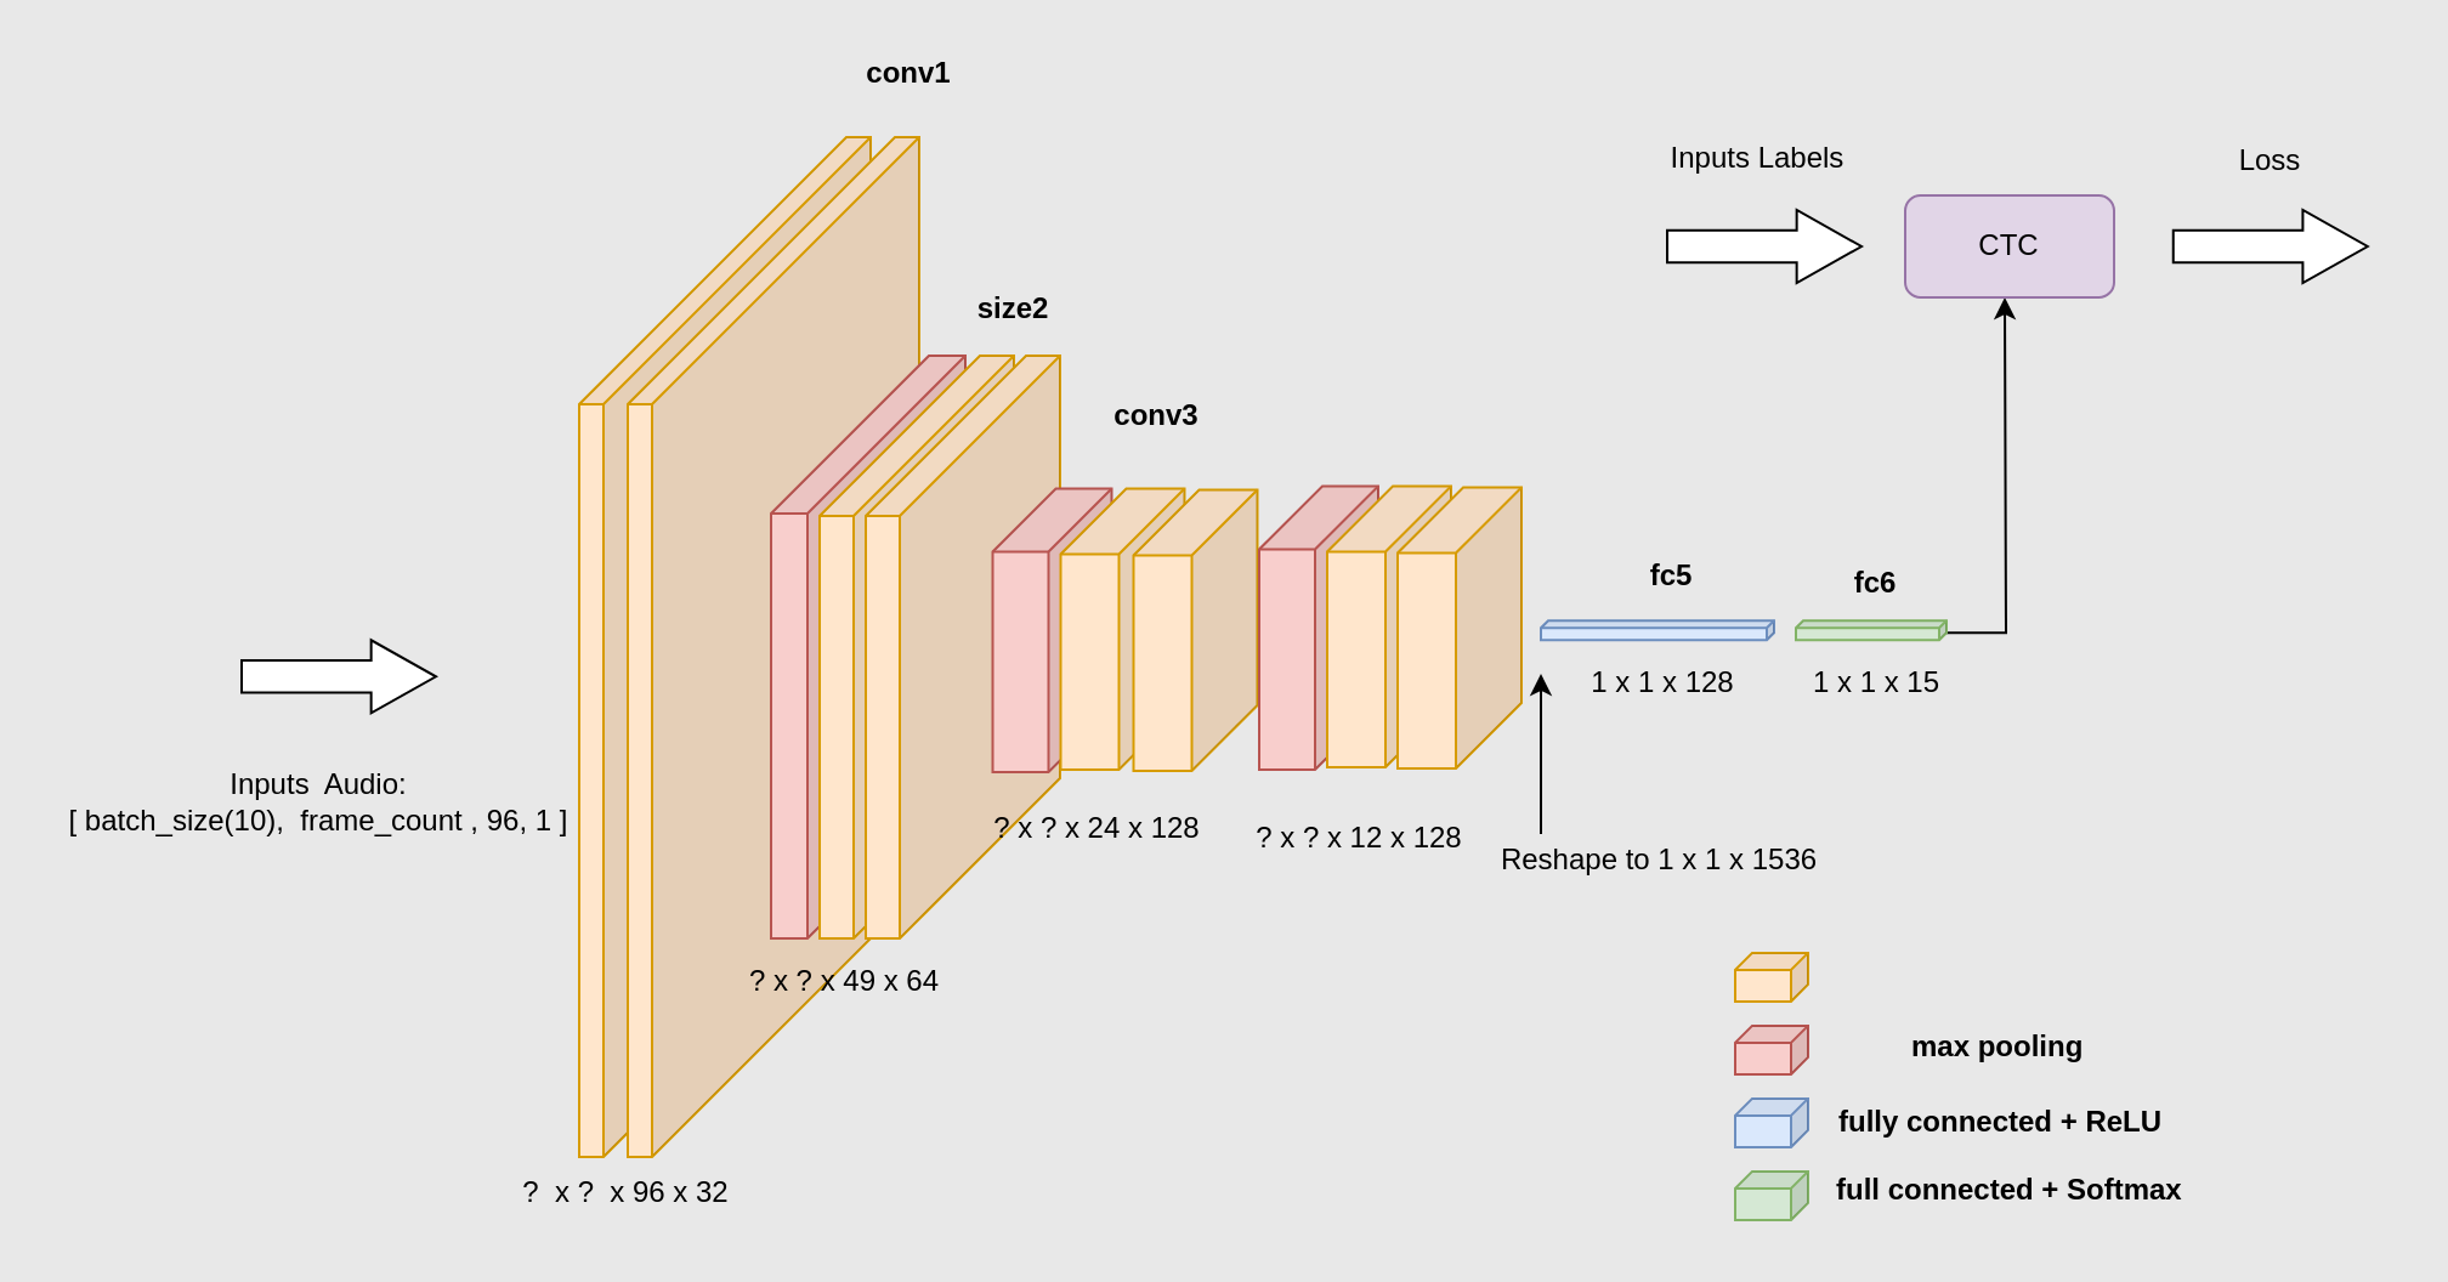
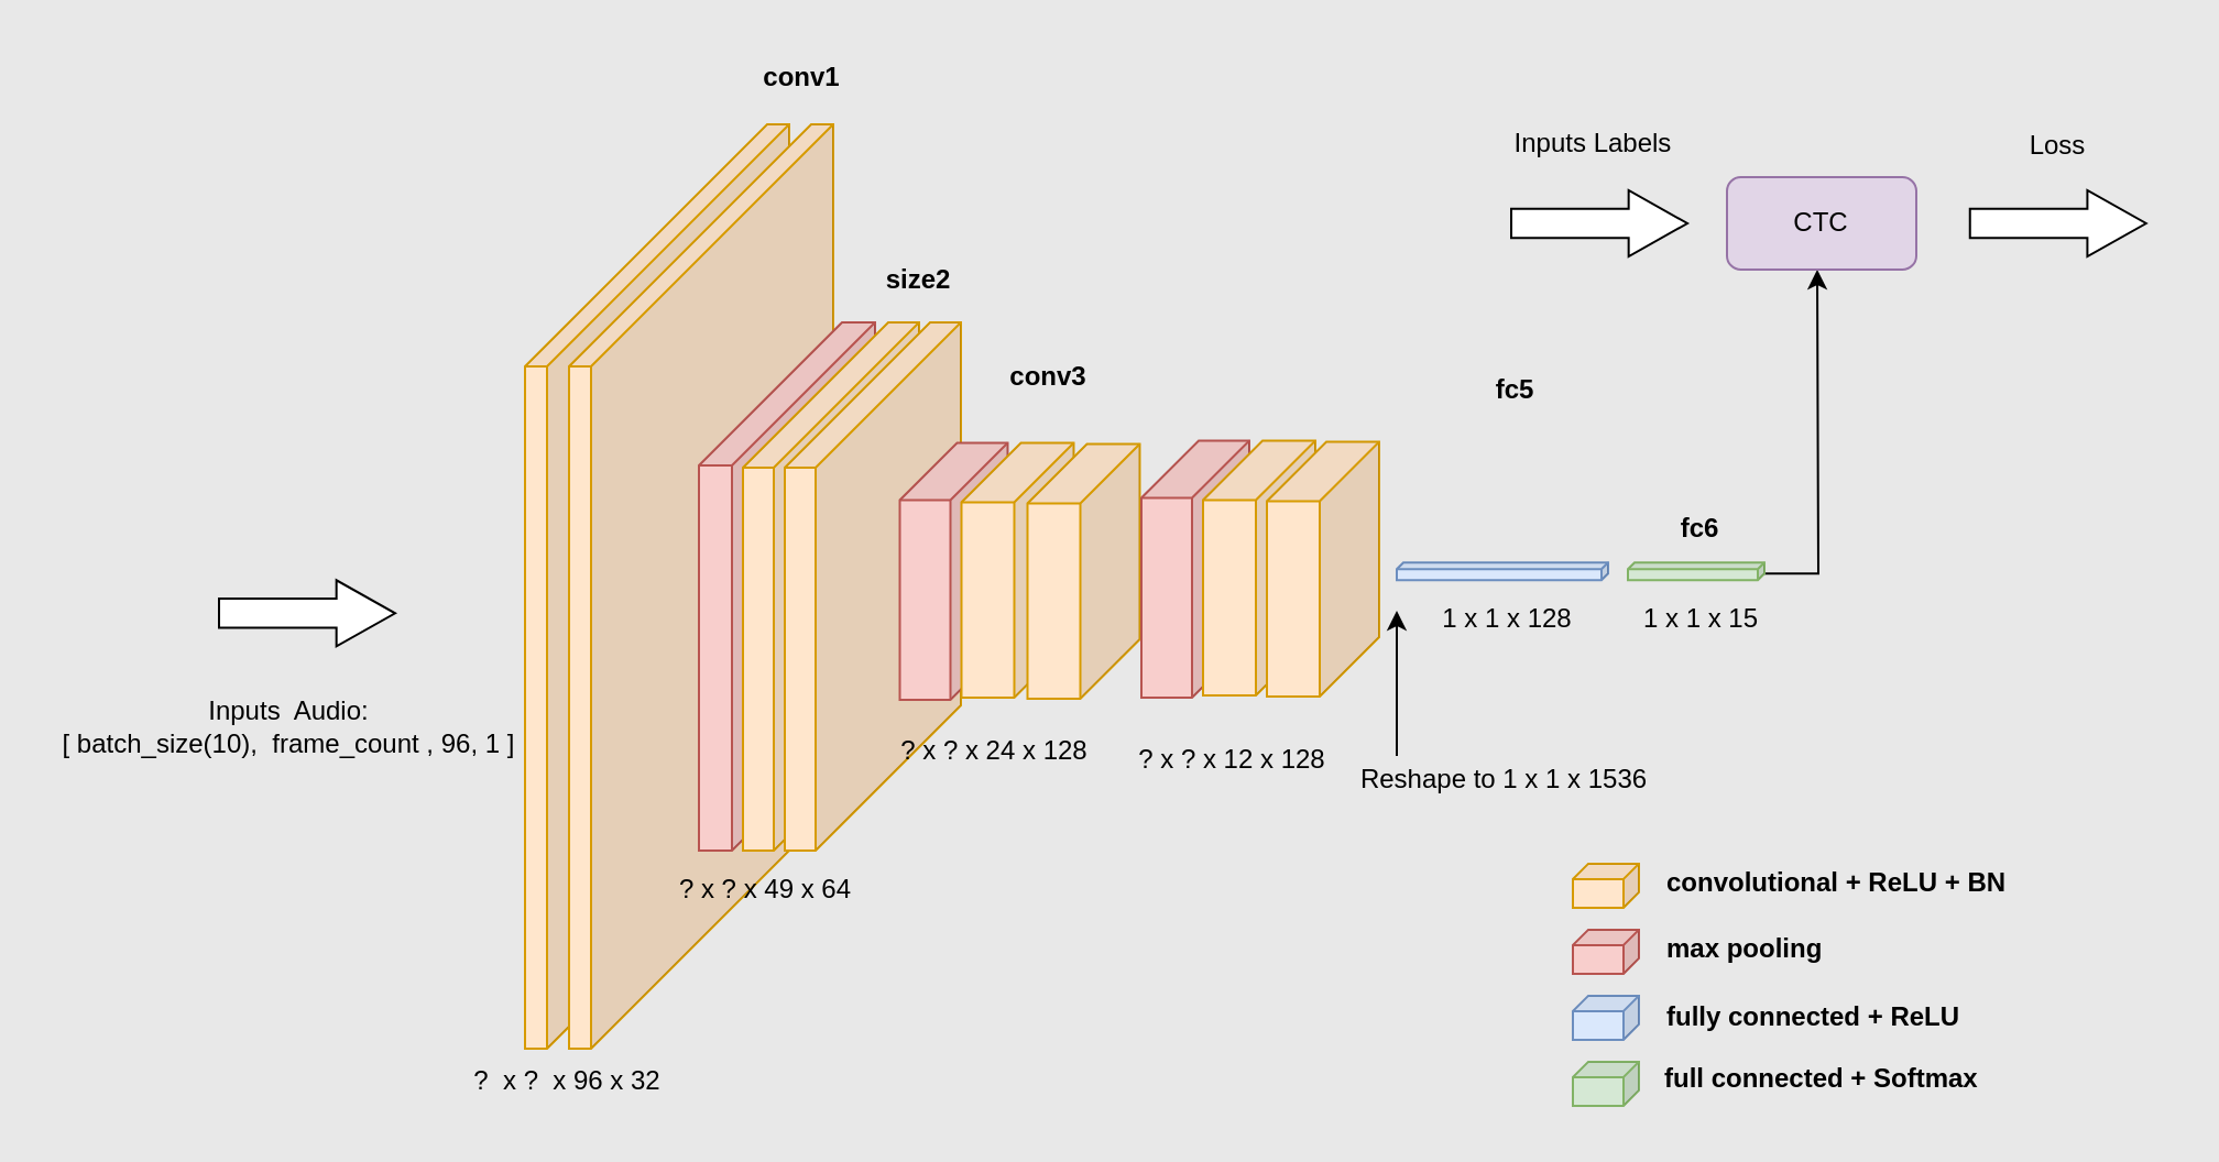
  <mxCell id="0" />
  <mxCell id="1" parent="0" />
  <mxCell id="2" value="" style="shape=cube;whiteSpace=wrap;html=1;boundedLbl=1;backgroundOutline=1;darkOpacity=0.05;darkOpacity2=0.1;size=110;direction=east;flipH=1;fillColor=#ffe6cc;strokeColor=#d79b00;" parent="1" vertex="1"><mxGeometry x="238" y="56" width="120" height="420" as="geometry" /></mxCell>
  <mxCell id="3" value="" style="shape=cube;whiteSpace=wrap;html=1;boundedLbl=1;backgroundOutline=1;darkOpacity=0.05;darkOpacity2=0.1;size=110;direction=east;flipH=1;fillColor=#ffe6cc;strokeColor=#d79b00;" parent="1" vertex="1"><mxGeometry x="258" y="56" width="120" height="420" as="geometry" /></mxCell>
  <mxCell id="4" value="" style="shape=cube;whiteSpace=wrap;html=1;boundedLbl=1;backgroundOutline=1;darkOpacity=0.05;darkOpacity2=0.1;size=65;direction=east;flipH=1;fillColor=#f8cecc;strokeColor=#b85450;" parent="1" vertex="1"><mxGeometry x="317" y="146" width="80" height="240" as="geometry" /></mxCell>
  <mxCell id="5" value="" style="shape=cube;whiteSpace=wrap;html=1;boundedLbl=1;backgroundOutline=1;darkOpacity=0.05;darkOpacity2=0.1;size=66;direction=east;flipH=1;fillColor=#ffe6cc;strokeColor=#d79b00;" parent="1" vertex="1"><mxGeometry x="337" y="146" width="80" height="240" as="geometry" /></mxCell>
  <mxCell id="6" value="" style="shape=cube;whiteSpace=wrap;html=1;boundedLbl=1;backgroundOutline=1;darkOpacity=0.05;darkOpacity2=0.1;size=66;direction=east;flipH=1;fillColor=#ffe6cc;strokeColor=#d79b00;" parent="1" vertex="1"><mxGeometry x="356" y="146" width="80" height="240" as="geometry" /></mxCell>
  <mxCell id="7" value="" style="shape=cube;whiteSpace=wrap;html=1;boundedLbl=1;backgroundOutline=1;darkOpacity=0.05;darkOpacity2=0.1;size=26;direction=east;flipH=1;fillColor=#f8cecc;strokeColor=#b85450;" parent="1" vertex="1"><mxGeometry x="408.25" y="200.76" width="49" height="116.75" as="geometry" /></mxCell>
  <mxCell id="8" value="" style="shape=cube;whiteSpace=wrap;html=1;boundedLbl=1;backgroundOutline=1;darkOpacity=0.05;darkOpacity2=0.1;size=3;direction=east;flipH=1;fillColor=#dae8fc;strokeColor=#6c8ebf;" parent="1" vertex="1"><mxGeometry x="634" y="255.12" width="96" height="8" as="geometry" /></mxCell>
  <mxCell id="9" value="" style="shape=cube;whiteSpace=wrap;html=1;boundedLbl=1;backgroundOutline=1;darkOpacity=0.05;darkOpacity2=0.1;size=7;direction=east;flipH=1;fillColor=#ffe6cc;strokeColor=#d79b00;" parent="1" vertex="1"><mxGeometry x="714" y="391.94" width="30" height="20" as="geometry" /></mxCell>
  <mxCell id="10" value="" style="shape=cube;whiteSpace=wrap;html=1;boundedLbl=1;backgroundOutline=1;darkOpacity=0.05;darkOpacity2=0.1;size=7;direction=east;flipH=1;fillColor=#f8cecc;strokeColor=#b85450;" parent="1" vertex="1"><mxGeometry x="714" y="421.94" width="30" height="20" as="geometry" /></mxCell>
  <mxCell id="11" value="" style="shape=cube;whiteSpace=wrap;html=1;boundedLbl=1;backgroundOutline=1;darkOpacity=0.05;darkOpacity2=0.1;size=7;direction=east;flipH=1;fillColor=#dae8fc;strokeColor=#6c8ebf;" parent="1" vertex="1"><mxGeometry x="714" y="451.94" width="30" height="20" as="geometry" /></mxCell>
  <mxCell id="12" style="edgeStyle=orthogonalEdgeStyle;rounded=0;orthogonalLoop=1;jettySize=auto;html=1;exitX=0;exitY=0;exitDx=0;exitDy=5;exitPerimeter=0;" edge="1" parent="1" source="13"><mxGeometry relative="1" as="geometry"><mxPoint x="825" y="122" as="targetPoint" /></mxGeometry></mxCell>
  <mxCell id="13" value="" style="shape=cube;whiteSpace=wrap;html=1;boundedLbl=1;backgroundOutline=1;darkOpacity=0.05;darkOpacity2=0.1;size=3;direction=east;flipH=1;fillColor=#d5e8d4;strokeColor=#82b366;" parent="1" vertex="1"><mxGeometry x="739" y="255.13" width="62" height="8" as="geometry" /></mxCell>
  <mxCell id="14" value="" style="shape=cube;whiteSpace=wrap;html=1;boundedLbl=1;backgroundOutline=1;darkOpacity=0.05;darkOpacity2=0.1;size=7;direction=east;flipH=1;fillColor=#d5e8d4;strokeColor=#82b366;" parent="1" vertex="1"><mxGeometry x="714" y="481.94" width="30" height="20" as="geometry" /></mxCell>
- <mxCell id="15" value="&lt;b&gt;conv1&lt;/b&gt;" style="text;html=1;strokeColor=none;fillColor=none;align=center;verticalAlign=middle;whiteSpace=wrap;rounded=0;" parent="1" vertex="1"><mxGeometry x="354" y="15" width="40" height="30" as="geometry" /></mxCell>
+ <mxCell id="15" value="&lt;b&gt;conv1&lt;/b&gt;" style="text;html=1;strokeColor=none;fillColor=none;align=center;verticalAlign=middle;whiteSpace=wrap;rounded=0;" parent="1" vertex="1"><mxGeometry x="344" y="20" width="40" height="30" as="geometry" /></mxCell>
  <mxCell id="16" value="&lt;b&gt;size2&lt;/b&gt;" style="text;html=1;strokeColor=none;fillColor=none;align=center;verticalAlign=middle;whiteSpace=wrap;rounded=0;" parent="1" vertex="1"><mxGeometry x="397" y="112" width="40" height="30" as="geometry" /></mxCell>
  <mxCell id="17" value="&lt;b&gt;conv3&lt;/b&gt;" style="text;html=1;strokeColor=none;fillColor=none;align=center;verticalAlign=middle;whiteSpace=wrap;rounded=0;" parent="1" vertex="1"><mxGeometry x="456" y="156" width="40" height="30" as="geometry" /></mxCell>
- <mxCell id="18" value="&lt;b&gt;fc5&lt;/b&gt;" style="text;html=1;strokeColor=none;fillColor=none;align=center;verticalAlign=middle;whiteSpace=wrap;rounded=0;" parent="1" vertex="1"><mxGeometry x="668" y="222" width="40" height="30" as="geometry" /></mxCell>
+ <mxCell id="18" value="&lt;b&gt;fc5&lt;/b&gt;" style="text;html=1;strokeColor=none;fillColor=none;align=center;verticalAlign=middle;whiteSpace=wrap;rounded=0;" parent="1" vertex="1"><mxGeometry x="668" y="162" width="40" height="30" as="geometry" /></mxCell>
  <mxCell id="19" value="&lt;b&gt;fc6&lt;br&gt;&lt;/b&gt;" style="text;html=1;strokeColor=none;fillColor=none;align=center;verticalAlign=middle;whiteSpace=wrap;rounded=0;" parent="1" vertex="1"><mxGeometry x="752" y="225.13" width="40" height="30" as="geometry" /></mxCell>
  <mxCell id="20" value="?&amp;nbsp; x ?&amp;nbsp; x 96 x 32" style="text;html=1;strokeColor=none;fillColor=none;align=center;verticalAlign=middle;whiteSpace=wrap;rounded=0;" parent="1" vertex="1"><mxGeometry x="208" y="476" width="99" height="30" as="geometry" /></mxCell>
  <mxCell id="21" value="? x ? x 49 x 64" style="text;html=1;strokeColor=none;fillColor=none;align=center;verticalAlign=middle;whiteSpace=wrap;rounded=0;" parent="1" vertex="1"><mxGeometry x="303.75" y="392" width="86.5" height="24" as="geometry" /></mxCell>
  <mxCell id="22" value="? x ? x 24 x 128" style="text;html=1;strokeColor=none;fillColor=none;align=center;verticalAlign=middle;whiteSpace=wrap;rounded=0;" parent="1" vertex="1"><mxGeometry x="407" y="325.99" width="89" height="30" as="geometry" /></mxCell>
  <mxCell id="23" value="1 x 1 x 128" style="text;html=1;strokeColor=none;fillColor=none;align=center;verticalAlign=middle;whiteSpace=wrap;rounded=0;" parent="1" vertex="1"><mxGeometry x="645.5" y="269.13" width="77" height="24" as="geometry" /></mxCell>
- <mxCell id="25" value="max pooling" style="text;html=1;strokeColor=none;fillColor=none;align=left;verticalAlign=middle;whiteSpace=wrap;rounded=0;fontStyle=1" parent="1" vertex="1"><mxGeometry x="785" y="419" width="138" height="23.88" as="geometry" /></mxCell>
+ <mxCell id="24" value="convolutional + ReLU + BN" style="text;html=1;strokeColor=none;fillColor=none;align=left;verticalAlign=middle;whiteSpace=wrap;rounded=0;fontStyle=1" parent="1" vertex="1"><mxGeometry x="755" y="389" width="166" height="23.88" as="geometry" /></mxCell>
+ <mxCell id="25" value="max pooling" style="text;html=1;strokeColor=none;fillColor=none;align=left;verticalAlign=middle;whiteSpace=wrap;rounded=0;fontStyle=1" parent="1" vertex="1"><mxGeometry x="755" y="419" width="138" height="23.88" as="geometry" /></mxCell>
  <mxCell id="26" value="fully connected + ReLU" style="text;html=1;strokeColor=none;fillColor=none;align=left;verticalAlign=middle;whiteSpace=wrap;rounded=0;fontStyle=1" parent="1" vertex="1"><mxGeometry x="755" y="450.06" width="138" height="23.88" as="geometry" /></mxCell>
  <mxCell id="27" value="full connected + Softmax" style="text;html=1;strokeColor=none;fillColor=none;align=left;verticalAlign=middle;whiteSpace=wrap;rounded=0;fontStyle=1" parent="1" vertex="1"><mxGeometry x="754" y="478.06" width="157" height="23.88" as="geometry" /></mxCell>
  <mxCell id="28" value="" style="html=1;shadow=0;dashed=0;align=center;verticalAlign=middle;shape=mxgraph.arrows2.arrow;dy=0.56;dx=26.67;notch=0;" parent="1" vertex="1"><mxGeometry x="99" y="263.13" width="80" height="30" as="geometry" /></mxCell>
  <mxCell id="29" value="Inputs&amp;nbsp; Audio:&lt;br&gt;[ batch_size(10),&amp;nbsp; frame_count , 96, 1 ]" style="text;html=1;strokeColor=none;fillColor=none;align=center;verticalAlign=middle;whiteSpace=wrap;rounded=0;" parent="1" vertex="1"><mxGeometry x="20.5" y="303.14" width="219.5" height="52.87" as="geometry" /></mxCell>
  <mxCell id="30" value="? x ? x 12&amp;nbsp;x 128" style="text;html=1;strokeColor=none;fillColor=none;align=center;verticalAlign=middle;whiteSpace=wrap;rounded=0;" vertex="1" parent="1"><mxGeometry x="514.5" y="330" width="89" height="30" as="geometry" /></mxCell>
  <mxCell id="31" value="1 x 1 x 15" style="text;html=1;strokeColor=none;fillColor=none;align=center;verticalAlign=middle;whiteSpace=wrap;rounded=0;" vertex="1" parent="1"><mxGeometry x="734" y="269.13" width="77" height="24" as="geometry" /></mxCell>
  <mxCell id="32" value="CTC" style="rounded=1;whiteSpace=wrap;html=1;fillColor=#e1d5e7;strokeColor=#9673a6;gradientColor=none;gradientDirection=north;fillStyle=auto;" vertex="1" parent="1"><mxGeometry x="784" y="80" width="86" height="42" as="geometry" /></mxCell>
  <mxCell id="33" value="" style="html=1;shadow=0;dashed=0;align=center;verticalAlign=middle;shape=mxgraph.arrows2.arrow;dy=0.56;dx=26.67;notch=0;" vertex="1" parent="1"><mxGeometry x="686" y="86" width="80" height="30" as="geometry" /></mxCell>
  <mxCell id="34" value="Inputs Labels" style="text;html=1;strokeColor=none;fillColor=none;align=center;verticalAlign=middle;whiteSpace=wrap;rounded=0;" vertex="1" parent="1"><mxGeometry x="672" y="49" width="102.75" height="31" as="geometry" /></mxCell>
  <mxCell id="35" value="" style="shape=cube;whiteSpace=wrap;html=1;boundedLbl=1;backgroundOutline=1;darkOpacity=0.05;darkOpacity2=0.1;size=27;direction=east;flipH=1;fillColor=#ffe6cc;strokeColor=#d79b00;" vertex="1" parent="1"><mxGeometry x="436.25" y="200.76" width="51" height="115.75" as="geometry" /></mxCell>
  <mxCell id="36" value="" style="shape=cube;whiteSpace=wrap;html=1;boundedLbl=1;backgroundOutline=1;darkOpacity=0.05;darkOpacity2=0.1;size=27;direction=east;flipH=1;fillColor=#ffe6cc;strokeColor=#d79b00;" vertex="1" parent="1"><mxGeometry x="466.25" y="201.26" width="51" height="115.75" as="geometry" /></mxCell>
  <mxCell id="37" value="" style="shape=cube;whiteSpace=wrap;html=1;boundedLbl=1;backgroundOutline=1;darkOpacity=0.05;darkOpacity2=0.1;size=26;direction=east;flipH=1;fillColor=#f8cecc;strokeColor=#b85450;" vertex="1" parent="1"><mxGeometry x="518" y="199.76" width="49" height="116.75" as="geometry" /></mxCell>
  <mxCell id="38" value="" style="shape=cube;whiteSpace=wrap;html=1;boundedLbl=1;backgroundOutline=1;darkOpacity=0.05;darkOpacity2=0.1;size=27;direction=east;flipH=1;fillColor=#ffe6cc;strokeColor=#d79b00;" vertex="1" parent="1"><mxGeometry x="546" y="199.76" width="51" height="115.75" as="geometry" /></mxCell>
  <mxCell id="39" value="" style="shape=cube;whiteSpace=wrap;html=1;boundedLbl=1;backgroundOutline=1;darkOpacity=0.05;darkOpacity2=0.1;size=27;direction=east;flipH=1;fillColor=#ffe6cc;strokeColor=#d79b00;" vertex="1" parent="1"><mxGeometry x="575" y="200.26" width="51" height="115.75" as="geometry" /></mxCell>
  <mxCell id="40" value="" style="html=1;shadow=0;dashed=0;align=center;verticalAlign=middle;shape=mxgraph.arrows2.arrow;dy=0.56;dx=26.67;notch=0;" vertex="1" parent="1"><mxGeometry x="894.38" y="86" width="80" height="30" as="geometry" /></mxCell>
  <mxCell id="41" value="Loss" style="text;html=1;strokeColor=none;fillColor=none;align=center;verticalAlign=middle;whiteSpace=wrap;rounded=0;" vertex="1" parent="1"><mxGeometry x="883" y="50" width="102.75" height="31" as="geometry" /></mxCell>
  <mxCell id="42" value="" style="endArrow=classic;html=1;rounded=0;" edge="1" parent="1"><mxGeometry width="50" height="50" relative="1" as="geometry"><mxPoint x="634" y="343" as="sourcePoint" /><mxPoint x="634" y="277" as="targetPoint" /></mxGeometry></mxCell>
  <mxCell id="43" value="Reshape to 1 x 1 x 1536" style="text;html=1;strokeColor=none;fillColor=none;align=center;verticalAlign=middle;whiteSpace=wrap;rounded=0;" vertex="1" parent="1"><mxGeometry x="611" y="342" width="144" height="23.87" as="geometry" /></mxCell>
